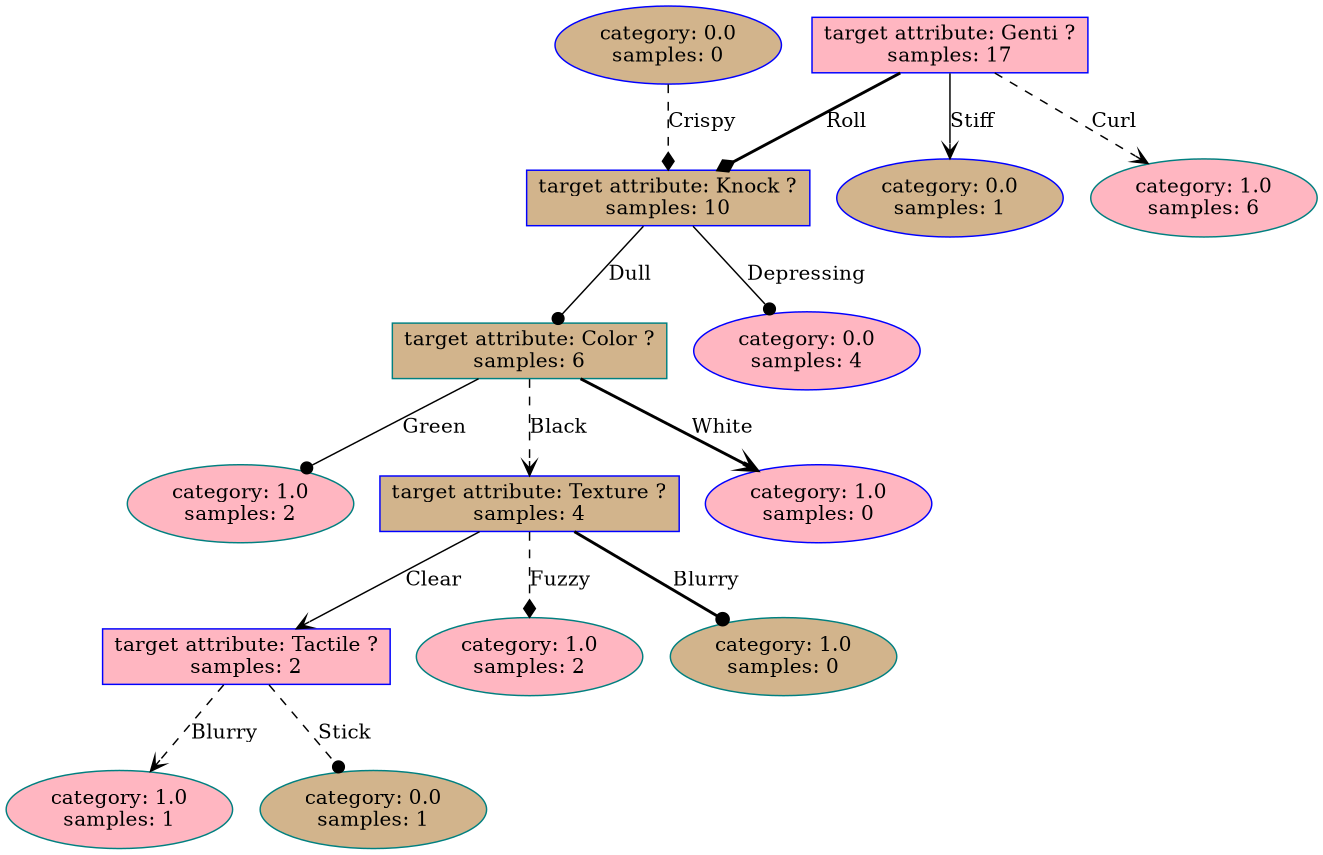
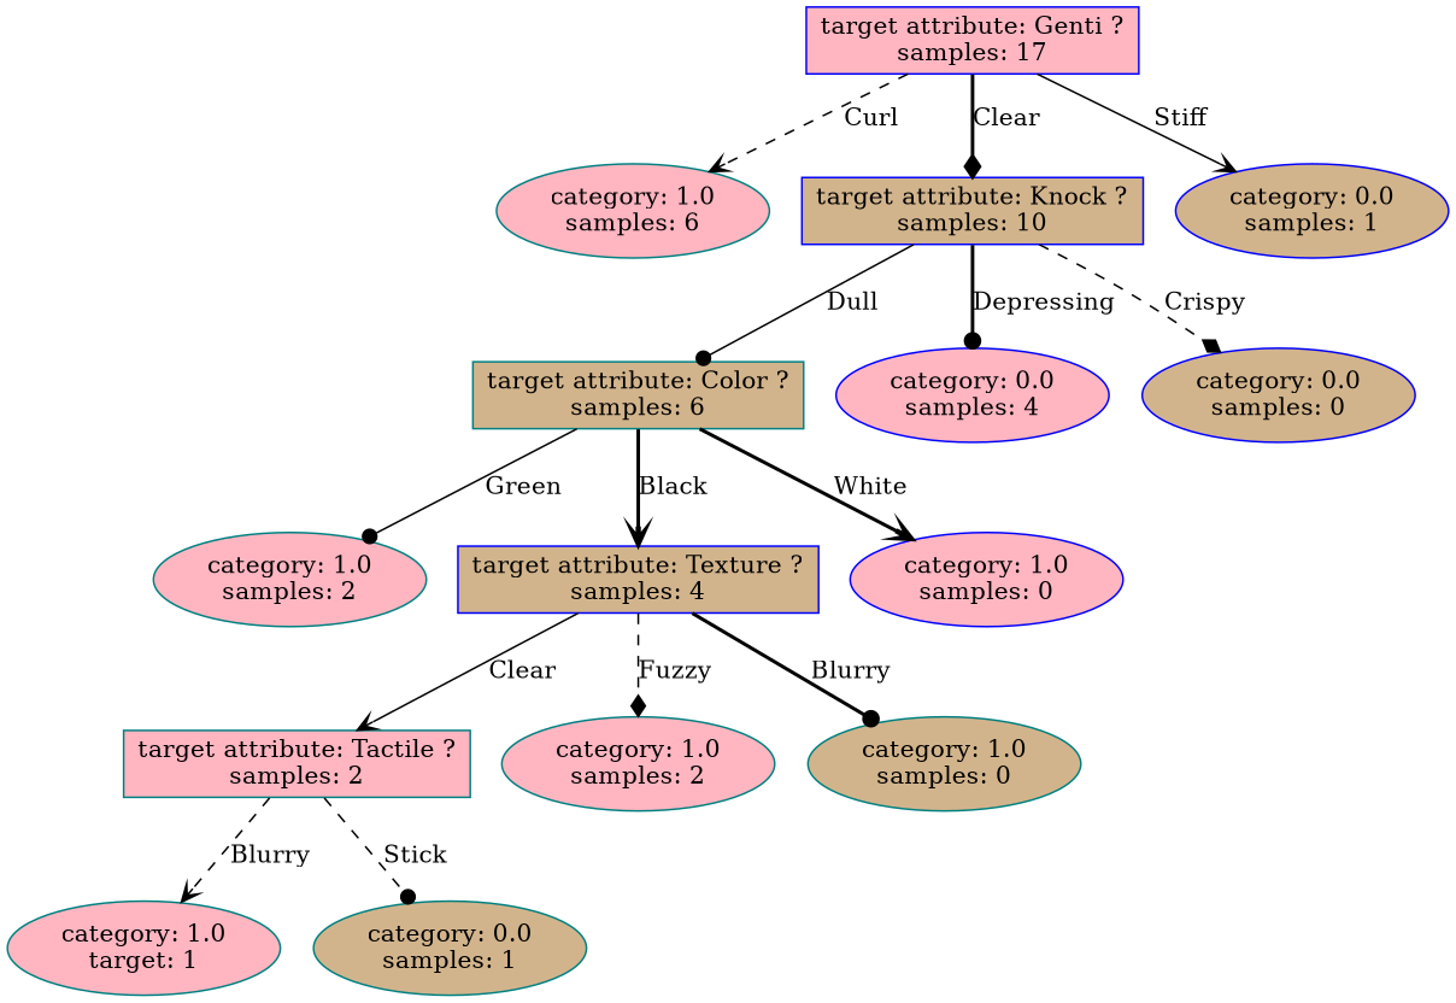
  digraph {
    node [color=teal fillcolor=lightpink shape=ellipse style=filled]
    edge [arrowhead=vee style=dashed]
    n1 [color=blue label="target attribute: Genti ?\nsamples: 17" shape=box]
    n2 [label="category: 1.0\nsamples: 6"]
    n3 [color=blue fillcolor=tan label="target attribute: Knock ?\nsamples: 10" shape=box]
    n4 [color=blue fillcolor=tan label="category: 0.0\nsamples: 1"]
    n5 [fillcolor=tan label="target attribute: Color ?\nsamples: 6" shape=box]
    n6 [color=blue label="category: 0.0\nsamples: 4"]
    n7 [color=blue fillcolor=tan label="category: 0.0\nsamples: 0"]
    n8 [label="category: 1.0\nsamples: 2"]
    n9 [color=blue fillcolor=tan label="target attribute: Texture ?\nsamples: 4" shape=box]
    n10 [color=blue label="category: 1.0\nsamples: 0"]
-   n11 [color=blue label="target attribute: Tactile ?\nsamples: 2" shape=box]
+   n11 [label="target attribute: Tactile ?\nsamples: 2" shape=box]
    n12 [label="category: 1.0\nsamples: 2"]
    n13 [fillcolor=tan label="category: 1.0\nsamples: 0"]
-   n14 [label="category: 1.0\nsamples: 1"]
+   n14 [label="category: 1.0\ntarget: 1"]
    n15 [fillcolor=tan label="category: 0.0\nsamples: 1"]
    n1 -> n2 [label=Curl]
-   n1 -> n3 [arrowhead=diamond label=Roll style=bold]
+   n1 -> n3 [arrowhead=diamond label=Clear style=bold]
    n1 -> n4 [label=Stiff style=solid]
    n3 -> n5 [arrowhead=dot label=Dull style=solid]
-   n3 -> n6 [arrowhead=dot label=Depressing style=solid]
-   n7 -> n3 [arrowhead=diamond label=Crispy]
+   n3 -> n6 [arrowhead=dot label=Depressing style=bold]
+   n3 -> n7 [arrowhead=diamond label=Crispy]
    n5 -> n8 [arrowhead=dot label=Green style=solid]
-   n5 -> n9 [label=Black]
+   n5 -> n9 [label=Black style=bold]
    n5 -> n10 [label=White style=bold]
    n9 -> n11 [label=Clear style=solid]
    n9 -> n12 [arrowhead=diamond label=Fuzzy]
    n9 -> n13 [arrowhead=dot label=Blurry style=bold]
    n11 -> n14 [label=Blurry]
    n11 -> n15 [arrowhead=dot label=Stick]
  }
